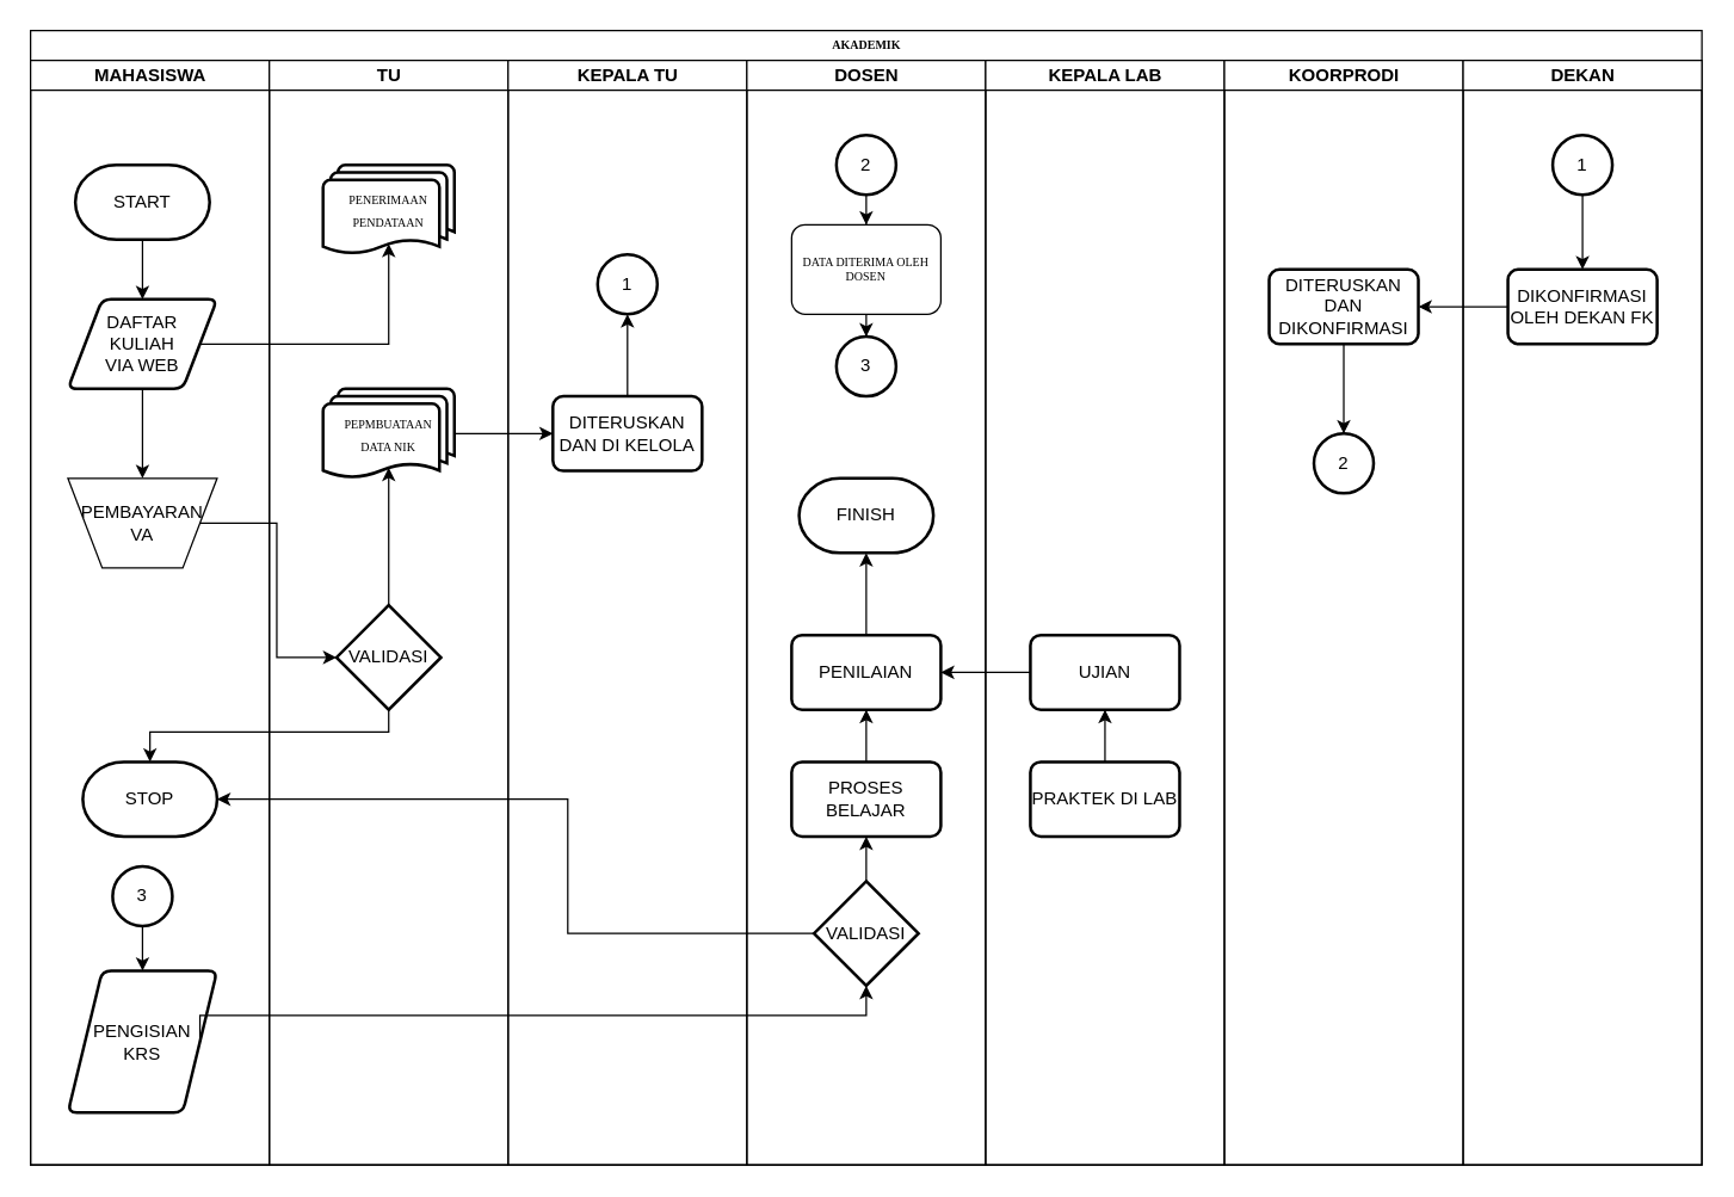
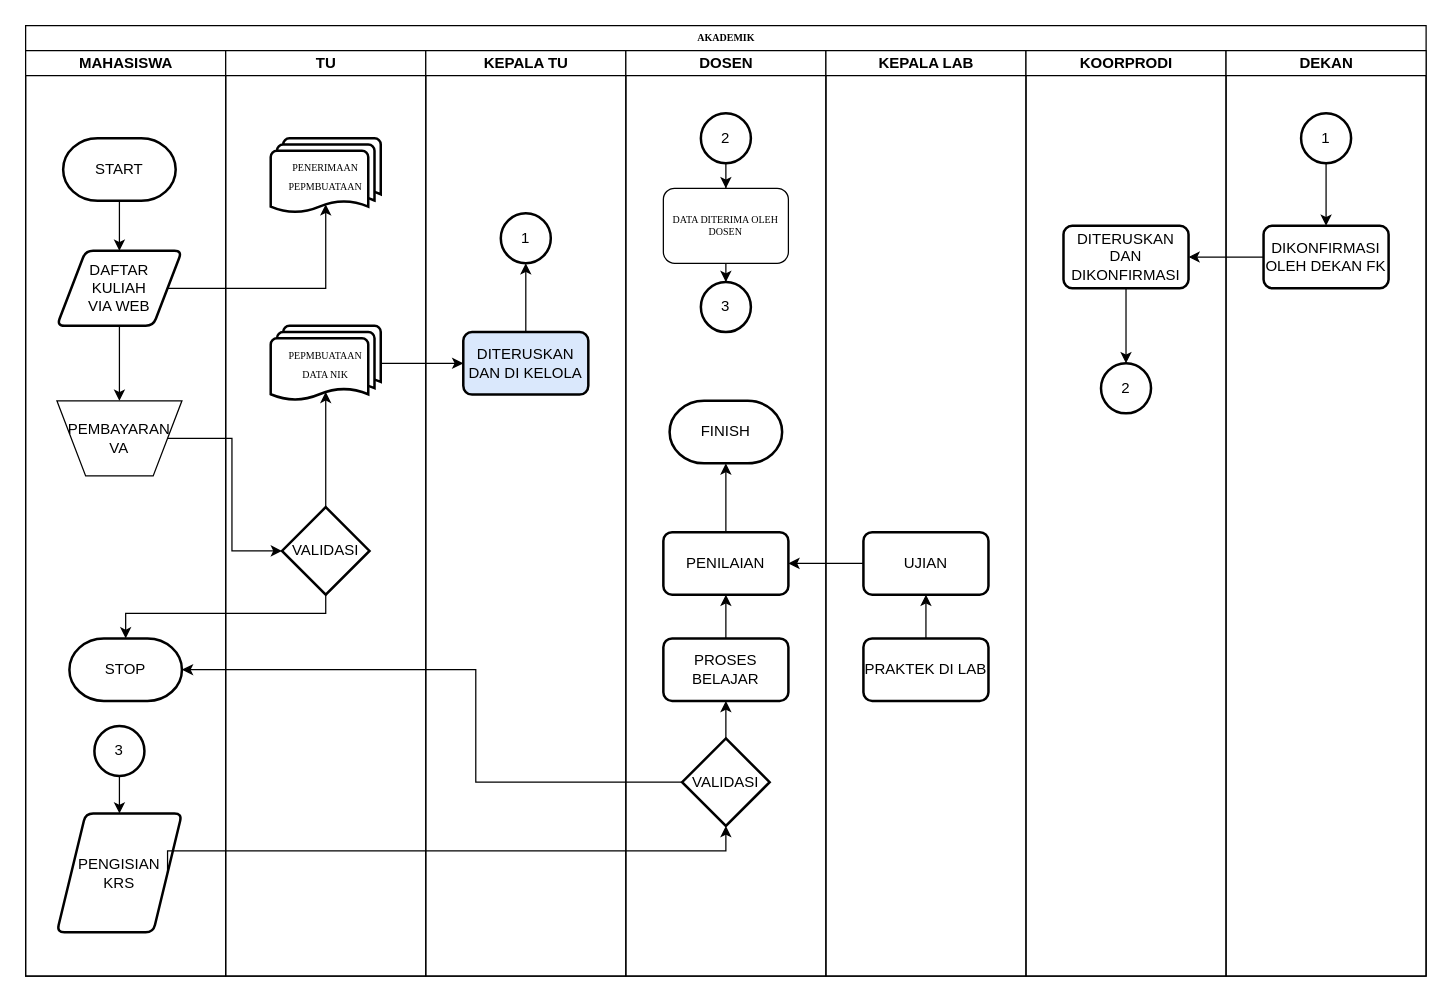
  <mxCell id="0" />
  <mxCell id="1" parent="0" />
  <mxCell id="2" value="AKADEMIK" style="swimlane;html=1;childLayout=stackLayout;startSize=20;rounded=0;shadow=0;labelBackgroundColor=none;strokeWidth=1;fontFamily=Verdana;fontSize=8;align=center;" parent="1" vertex="1"><mxGeometry x="20" y="20" width="1120" height="760" as="geometry" /></mxCell>
  <mxCell id="3" value="MAHASISWA" style="swimlane;html=1;startSize=20;" parent="2" vertex="1"><mxGeometry y="20" width="160" height="740" as="geometry" /></mxCell>
  <mxCell id="4" style="edgeStyle=orthogonalEdgeStyle;rounded=0;orthogonalLoop=1;jettySize=auto;html=1;exitX=0.5;exitY=1;exitDx=0;exitDy=0;exitPerimeter=0;entryX=0.5;entryY=0;entryDx=0;entryDy=0;" edge="1" parent="3" source="5" target="7"><mxGeometry relative="1" as="geometry" /></mxCell>
  <mxCell id="5" value="START" style="strokeWidth=2;html=1;shape=mxgraph.flowchart.terminator;whiteSpace=wrap;" vertex="1" parent="3"><mxGeometry x="30" y="70" width="90" height="50" as="geometry" /></mxCell>
  <mxCell id="6" style="edgeStyle=orthogonalEdgeStyle;rounded=0;orthogonalLoop=1;jettySize=auto;html=1;exitX=0.5;exitY=1;exitDx=0;exitDy=0;entryX=0.5;entryY=0;entryDx=0;entryDy=0;" edge="1" parent="3" source="7" target="8"><mxGeometry relative="1" as="geometry" /></mxCell>
  <mxCell id="7" value="DAFTAR&lt;br&gt;KULIAH&lt;br&gt;VIA WEB" style="shape=parallelogram;html=1;strokeWidth=2;perimeter=parallelogramPerimeter;whiteSpace=wrap;rounded=1;arcSize=12;size=0.23;" vertex="1" parent="3"><mxGeometry x="25" y="160" width="100" height="60" as="geometry" /></mxCell>
  <mxCell id="8" value="PEMBAYARAN VA" style="verticalLabelPosition=middle;verticalAlign=middle;html=1;shape=trapezoid;perimeter=trapezoidPerimeter;whiteSpace=wrap;size=0.23;arcSize=10;flipV=1;labelPosition=center;align=center;" vertex="1" parent="3"><mxGeometry x="25" y="280" width="100" height="60" as="geometry" /></mxCell>
  <mxCell id="9" value="STOP" style="strokeWidth=2;html=1;shape=mxgraph.flowchart.terminator;whiteSpace=wrap;" vertex="1" parent="3"><mxGeometry x="35" y="470" width="90" height="50" as="geometry" /></mxCell>
  <mxCell id="10" value="PENGISIAN&lt;br&gt;KRS" style="shape=parallelogram;html=1;strokeWidth=2;perimeter=parallelogramPerimeter;whiteSpace=wrap;rounded=1;arcSize=12;size=0.23;" vertex="1" parent="3"><mxGeometry x="25" y="610" width="100" height="95" as="geometry" /></mxCell>
  <mxCell id="11" style="edgeStyle=orthogonalEdgeStyle;rounded=0;orthogonalLoop=1;jettySize=auto;html=1;exitX=0.5;exitY=1;exitDx=0;exitDy=0;exitPerimeter=0;entryX=0.5;entryY=0;entryDx=0;entryDy=0;" edge="1" parent="3" source="12" target="10"><mxGeometry relative="1" as="geometry" /></mxCell>
  <mxCell id="12" value="3" style="strokeWidth=2;html=1;shape=mxgraph.flowchart.start_2;whiteSpace=wrap;" vertex="1" parent="3"><mxGeometry x="55" y="540" width="40" height="40" as="geometry" /></mxCell>
  <mxCell id="13" value="TU" style="swimlane;html=1;startSize=20;" parent="2" vertex="1"><mxGeometry x="160" y="20" width="160" height="740" as="geometry" /></mxCell>
  <mxCell id="14" style="edgeStyle=orthogonalEdgeStyle;rounded=0;orthogonalLoop=1;jettySize=auto;html=1;exitX=0.5;exitY=0;exitDx=0;exitDy=0;exitPerimeter=0;entryX=0.5;entryY=0.88;entryDx=0;entryDy=0;entryPerimeter=0;" edge="1" parent="13" source="15" target="17"><mxGeometry relative="1" as="geometry" /></mxCell>
  <mxCell id="15" value="VALIDASI" style="strokeWidth=2;html=1;shape=mxgraph.flowchart.decision;whiteSpace=wrap;" vertex="1" parent="13"><mxGeometry x="45" y="365" width="70" height="70" as="geometry" /></mxCell>
- <mxCell id="16" value="&lt;span style=&quot;font-family: &amp;#34;verdana&amp;#34; ; font-size: 8px&quot;&gt;PENERIMAAN PENDATAAN&lt;/span&gt;" style="strokeWidth=2;html=1;shape=mxgraph.flowchart.multi-document;whiteSpace=wrap;" vertex="1" parent="13"><mxGeometry x="36" y="70" width="88" height="60" as="geometry" /></mxCell>
+ <mxCell id="16" value="&lt;span style=&quot;font-family: &amp;#34;verdana&amp;#34; ; font-size: 8px&quot;&gt;PENERIMAAN PEPMBUATAAN&lt;/span&gt;" style="strokeWidth=2;html=1;shape=mxgraph.flowchart.multi-document;whiteSpace=wrap;" vertex="1" parent="13"><mxGeometry x="36" y="70" width="88" height="60" as="geometry" /></mxCell>
  <mxCell id="17" value="&lt;span style=&quot;font-family: &amp;#34;verdana&amp;#34; ; font-size: 8px&quot;&gt;PEPMBUATAAN &lt;br&gt;DATA NIK&lt;/span&gt;" style="strokeWidth=2;html=1;shape=mxgraph.flowchart.multi-document;whiteSpace=wrap;" vertex="1" parent="13"><mxGeometry x="36" y="220" width="88" height="60" as="geometry" /></mxCell>
  <mxCell id="18" value="KEPALA TU" style="swimlane;html=1;startSize=20;" vertex="1" parent="2"><mxGeometry x="320" y="20" width="160" height="740" as="geometry" /></mxCell>
  <mxCell id="19" style="edgeStyle=orthogonalEdgeStyle;rounded=0;orthogonalLoop=1;jettySize=auto;html=1;exitX=0.5;exitY=0;exitDx=0;exitDy=0;entryX=0.5;entryY=1;entryDx=0;entryDy=0;entryPerimeter=0;" edge="1" parent="18" source="20"><mxGeometry relative="1" as="geometry"><mxPoint x="80" y="170.0" as="targetPoint" /></mxGeometry></mxCell>
- <mxCell id="20" value="DITERUSKAN DAN DI KELOLA" style="rounded=1;whiteSpace=wrap;html=1;absoluteArcSize=1;arcSize=14;strokeWidth=2;" vertex="1" parent="18"><mxGeometry x="30" y="225" width="100" height="50" as="geometry" /></mxCell>
+ <mxCell id="20" value="DITERUSKAN DAN DI KELOLA" style="rounded=1;whiteSpace=wrap;html=1;absoluteArcSize=1;arcSize=14;strokeWidth=2;fillColor=#dae8fc;" vertex="1" parent="18"><mxGeometry x="30" y="225" width="100" height="50" as="geometry" /></mxCell>
  <mxCell id="21" value="1" style="strokeWidth=2;html=1;shape=mxgraph.flowchart.start_2;whiteSpace=wrap;" vertex="1" parent="18"><mxGeometry x="60" y="130" width="40" height="40" as="geometry" /></mxCell>
  <mxCell id="22" value="DOSEN" style="swimlane;html=1;startSize=20;" parent="2" vertex="1"><mxGeometry x="480" y="20" width="160" height="740" as="geometry" /></mxCell>
  <mxCell id="23" value="" style="edgeStyle=orthogonalEdgeStyle;rounded=0;orthogonalLoop=1;jettySize=auto;html=1;" edge="1" parent="22" source="24" target="30"><mxGeometry relative="1" as="geometry" /></mxCell>
  <mxCell id="24" value="DATA DITERIMA OLEH DOSEN" style="rounded=1;whiteSpace=wrap;html=1;shadow=0;labelBackgroundColor=none;strokeWidth=1;fontFamily=Verdana;fontSize=8;align=center;" parent="22" vertex="1"><mxGeometry x="30" y="110" width="100" height="60" as="geometry" /></mxCell>
  <mxCell id="25" value="" style="edgeStyle=orthogonalEdgeStyle;rounded=0;orthogonalLoop=1;jettySize=auto;html=1;" edge="1" parent="22" source="26" target="24"><mxGeometry relative="1" as="geometry" /></mxCell>
  <mxCell id="26" value="2" style="strokeWidth=2;html=1;shape=mxgraph.flowchart.start_2;whiteSpace=wrap;" vertex="1" parent="22"><mxGeometry x="60" y="50" width="40" height="40" as="geometry" /></mxCell>
  <mxCell id="27" value="" style="edgeStyle=orthogonalEdgeStyle;rounded=0;orthogonalLoop=1;jettySize=auto;html=1;" edge="1" parent="22" source="28" target="29"><mxGeometry relative="1" as="geometry" /></mxCell>
  <mxCell id="28" value="VALIDASI" style="strokeWidth=2;html=1;shape=mxgraph.flowchart.decision;whiteSpace=wrap;" vertex="1" parent="22"><mxGeometry x="45" y="550" width="70" height="70" as="geometry" /></mxCell>
  <mxCell id="29" value="PROSES BELAJAR" style="rounded=1;whiteSpace=wrap;html=1;absoluteArcSize=1;arcSize=14;strokeWidth=2;" vertex="1" parent="22"><mxGeometry x="30" y="470" width="100" height="50" as="geometry" /></mxCell>
  <mxCell id="30" value="3" style="strokeWidth=2;html=1;shape=mxgraph.flowchart.start_2;whiteSpace=wrap;" vertex="1" parent="22"><mxGeometry x="60" y="185" width="40" height="40" as="geometry" /></mxCell>
  <mxCell id="31" value="" style="edgeStyle=orthogonalEdgeStyle;rounded=0;orthogonalLoop=1;jettySize=auto;html=1;" edge="1" parent="22" source="32" target="33"><mxGeometry relative="1" as="geometry" /></mxCell>
  <mxCell id="32" value="PENILAIAN" style="rounded=1;whiteSpace=wrap;html=1;absoluteArcSize=1;arcSize=14;strokeWidth=2;" vertex="1" parent="22"><mxGeometry x="30" y="385" width="100" height="50" as="geometry" /></mxCell>
  <mxCell id="33" value="FINISH" style="strokeWidth=2;html=1;shape=mxgraph.flowchart.terminator;whiteSpace=wrap;" vertex="1" parent="22"><mxGeometry x="35" y="280" width="90" height="50" as="geometry" /></mxCell>
  <mxCell id="34" value="KEPALA LAB" style="swimlane;html=1;startSize=20;" vertex="1" parent="2"><mxGeometry x="640" y="20" width="160" height="740" as="geometry" /></mxCell>
  <mxCell id="35" style="edgeStyle=orthogonalEdgeStyle;rounded=0;orthogonalLoop=1;jettySize=auto;html=1;entryX=0.5;entryY=1;entryDx=0;entryDy=0;" edge="1" parent="34" source="36" target="37"><mxGeometry relative="1" as="geometry" /></mxCell>
  <mxCell id="36" value="PRAKTEK DI LAB" style="rounded=1;whiteSpace=wrap;html=1;absoluteArcSize=1;arcSize=14;strokeWidth=2;" vertex="1" parent="34"><mxGeometry x="30" y="470" width="100" height="50" as="geometry" /></mxCell>
  <mxCell id="37" value="UJIAN" style="rounded=1;whiteSpace=wrap;html=1;absoluteArcSize=1;arcSize=14;strokeWidth=2;" vertex="1" parent="34"><mxGeometry x="30" y="385" width="100" height="50" as="geometry" /></mxCell>
  <mxCell id="38" value="KOORPRODI" style="swimlane;html=1;startSize=20;" parent="2" vertex="1"><mxGeometry x="800" y="20" width="160" height="740" as="geometry" /></mxCell>
  <mxCell id="39" value="" style="edgeStyle=orthogonalEdgeStyle;rounded=0;orthogonalLoop=1;jettySize=auto;html=1;" edge="1" parent="38" source="40" target="41"><mxGeometry relative="1" as="geometry" /></mxCell>
  <mxCell id="40" value="DITERUSKAN DAN DIKONFIRMASI" style="rounded=1;whiteSpace=wrap;html=1;absoluteArcSize=1;arcSize=14;strokeWidth=2;" vertex="1" parent="38"><mxGeometry x="30" y="140" width="100" height="50" as="geometry" /></mxCell>
  <mxCell id="41" value="2" style="strokeWidth=2;html=1;shape=mxgraph.flowchart.start_2;whiteSpace=wrap;" vertex="1" parent="38"><mxGeometry x="60" y="250" width="40" height="40" as="geometry" /></mxCell>
  <mxCell id="42" value="DEKAN" style="swimlane;html=1;startSize=20;" parent="2" vertex="1"><mxGeometry x="960" y="20" width="160" height="740" as="geometry"><mxRectangle x="640" y="20" width="30" height="730" as="alternateBounds" /></mxGeometry></mxCell>
  <mxCell id="43" style="edgeStyle=orthogonalEdgeStyle;rounded=0;orthogonalLoop=1;jettySize=auto;html=1;exitX=0.5;exitY=1;exitDx=0;exitDy=0;exitPerimeter=0;entryX=0.5;entryY=0;entryDx=0;entryDy=0;" edge="1" parent="42" source="44" target="45"><mxGeometry relative="1" as="geometry" /></mxCell>
  <mxCell id="44" value="1" style="strokeWidth=2;html=1;shape=mxgraph.flowchart.start_2;whiteSpace=wrap;" vertex="1" parent="42"><mxGeometry x="60" y="50" width="40" height="40" as="geometry" /></mxCell>
  <mxCell id="45" value="DIKONFIRMASI&lt;br&gt;OLEH DEKAN FK" style="rounded=1;whiteSpace=wrap;html=1;absoluteArcSize=1;arcSize=14;strokeWidth=2;" vertex="1" parent="42"><mxGeometry x="30" y="140" width="100" height="50" as="geometry" /></mxCell>
  <mxCell id="46" value="" style="endArrow=classic;html=1;rounded=0;exitX=1;exitY=0.5;exitDx=0;exitDy=0;entryX=0.5;entryY=0.88;entryDx=0;entryDy=0;entryPerimeter=0;" edge="1" parent="2" source="7" target="16"><mxGeometry width="50" height="50" relative="1" as="geometry"><mxPoint x="120" y="250" as="sourcePoint" /><mxPoint x="190" y="210.0" as="targetPoint" /><Array as="points"><mxPoint x="240" y="210" /></Array></mxGeometry></mxCell>
  <mxCell id="47" style="edgeStyle=orthogonalEdgeStyle;rounded=0;orthogonalLoop=1;jettySize=auto;html=1;exitX=1;exitY=0.5;exitDx=0;exitDy=0;entryX=0;entryY=0.5;entryDx=0;entryDy=0;entryPerimeter=0;" edge="1" parent="2" source="8" target="15"><mxGeometry relative="1" as="geometry" /></mxCell>
  <mxCell id="48" style="edgeStyle=orthogonalEdgeStyle;rounded=0;orthogonalLoop=1;jettySize=auto;html=1;exitX=0.5;exitY=1;exitDx=0;exitDy=0;exitPerimeter=0;entryX=0.5;entryY=0;entryDx=0;entryDy=0;entryPerimeter=0;" edge="1" parent="2" source="15" target="9"><mxGeometry relative="1" as="geometry"><Array as="points"><mxPoint x="240" y="470" /><mxPoint x="80" y="470" /></Array></mxGeometry></mxCell>
  <mxCell id="49" style="edgeStyle=orthogonalEdgeStyle;rounded=0;orthogonalLoop=1;jettySize=auto;html=1;exitX=1;exitY=0.5;exitDx=0;exitDy=0;exitPerimeter=0;entryX=0;entryY=0.5;entryDx=0;entryDy=0;" edge="1" parent="2" source="17" target="20"><mxGeometry relative="1" as="geometry" /></mxCell>
  <mxCell id="50" style="edgeStyle=orthogonalEdgeStyle;rounded=0;orthogonalLoop=1;jettySize=auto;html=1;exitX=0;exitY=0.5;exitDx=0;exitDy=0;entryX=1;entryY=0.5;entryDx=0;entryDy=0;" edge="1" parent="2" source="45" target="40"><mxGeometry relative="1" as="geometry" /></mxCell>
  <mxCell id="51" style="edgeStyle=orthogonalEdgeStyle;rounded=0;orthogonalLoop=1;jettySize=auto;html=1;exitX=1;exitY=0.5;exitDx=0;exitDy=0;entryX=0.5;entryY=1;entryDx=0;entryDy=0;entryPerimeter=0;" edge="1" parent="2" source="10" target="28"><mxGeometry relative="1" as="geometry"><mxPoint x="570.0" y="440" as="targetPoint" /><Array as="points"><mxPoint x="560" y="660" /></Array></mxGeometry></mxCell>
  <mxCell id="52" style="edgeStyle=orthogonalEdgeStyle;rounded=0;orthogonalLoop=1;jettySize=auto;html=1;exitX=0;exitY=0.5;exitDx=0;exitDy=0;exitPerimeter=0;entryX=1;entryY=0.5;entryDx=0;entryDy=0;entryPerimeter=0;" edge="1" parent="2" source="28" target="9"><mxGeometry relative="1" as="geometry"><Array as="points"><mxPoint x="360" y="605" /><mxPoint x="360" y="515" /></Array></mxGeometry></mxCell>
  <mxCell id="53" value="" style="edgeStyle=orthogonalEdgeStyle;rounded=0;orthogonalLoop=1;jettySize=auto;html=1;" edge="1" parent="2" source="29" target="32"><mxGeometry relative="1" as="geometry" /></mxCell>
  <mxCell id="54" value="" style="edgeStyle=orthogonalEdgeStyle;rounded=0;orthogonalLoop=1;jettySize=auto;html=1;" edge="1" parent="2" source="37" target="32"><mxGeometry relative="1" as="geometry" /></mxCell>
